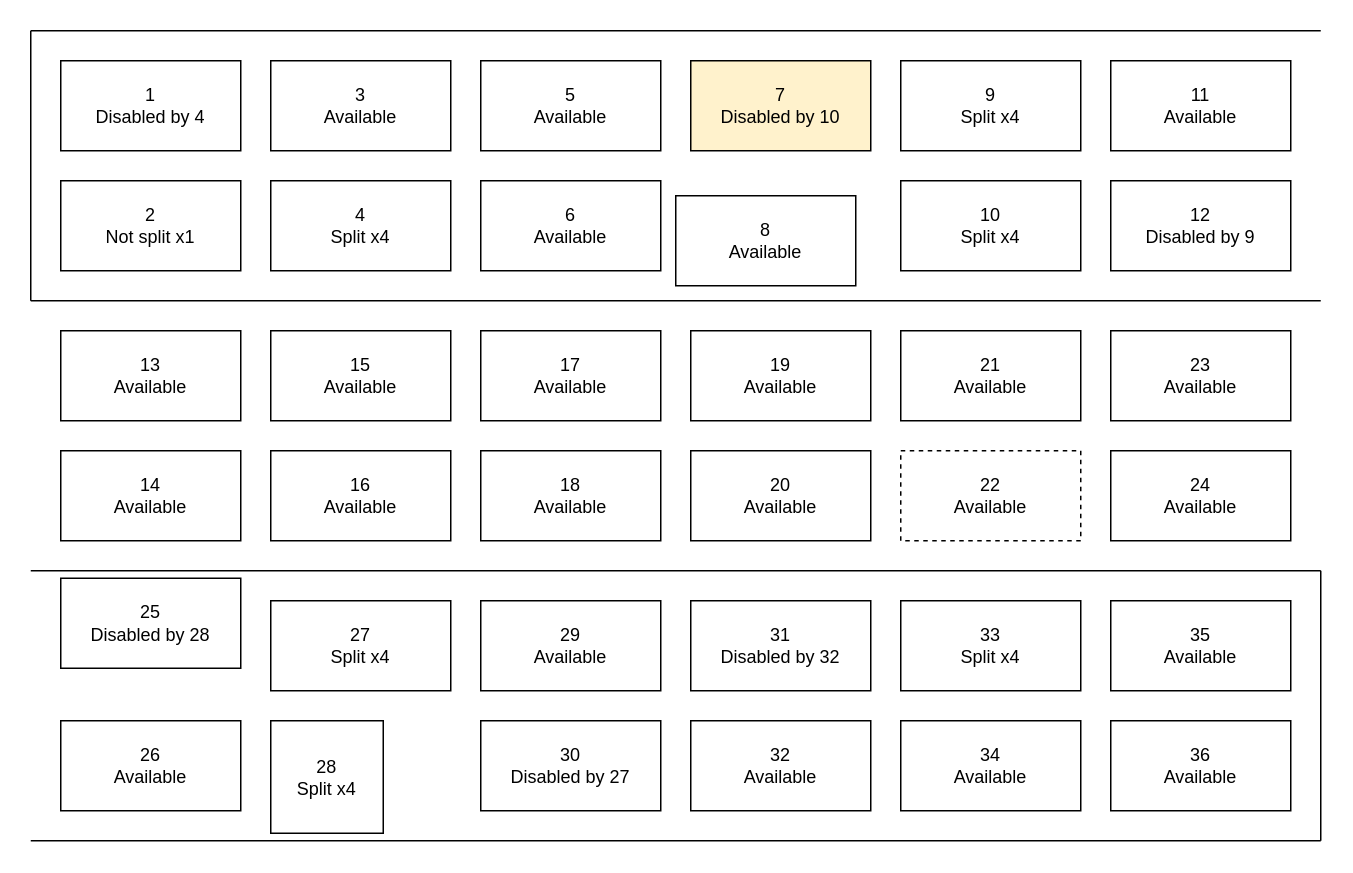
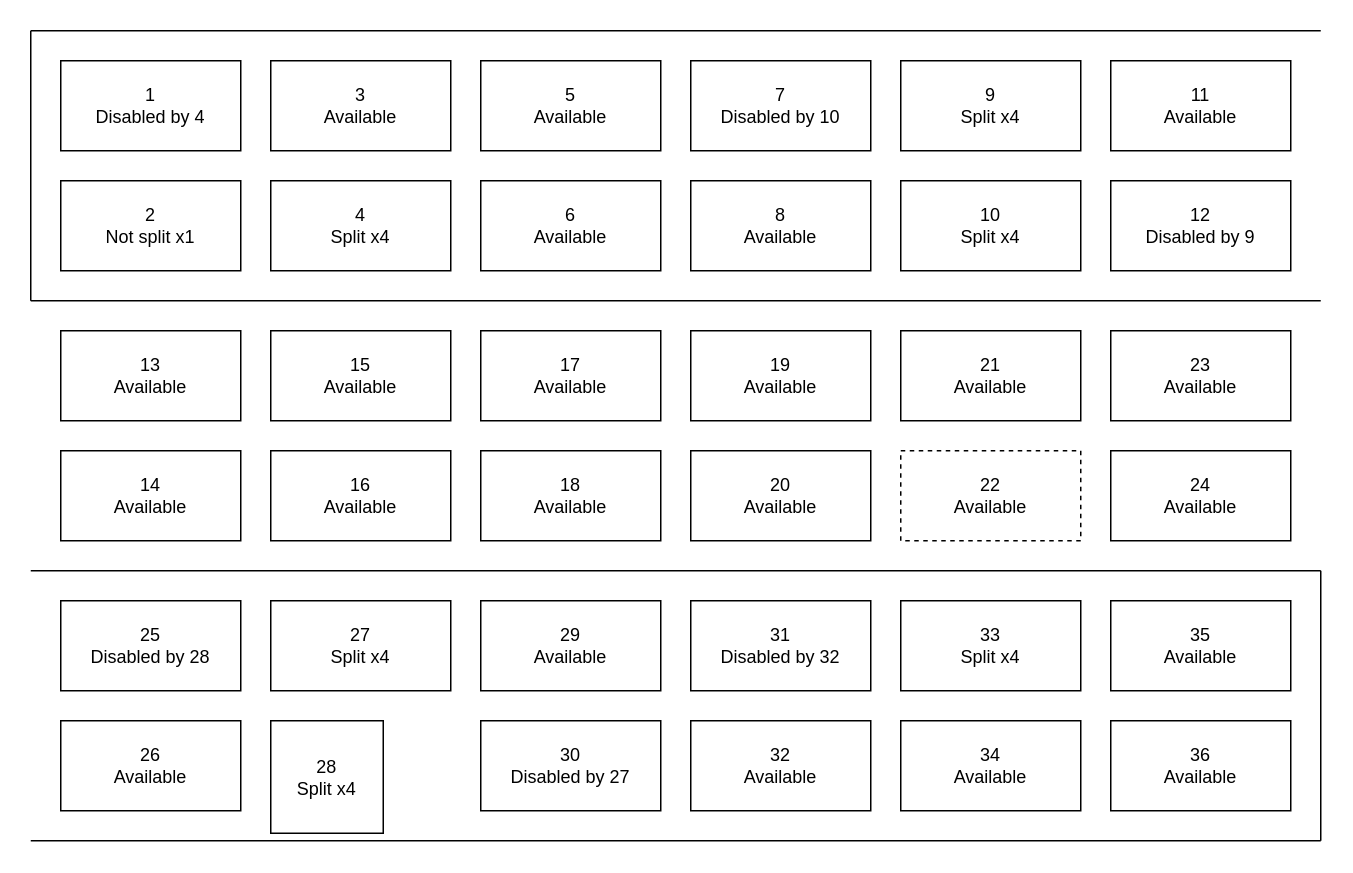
  <mxCell id="0" />
  <mxCell id="1" parent="0" />
  <mxCell id="2" value="" style="rounded=0;whiteSpace=wrap;html=1;strokeColor=none;" parent="1" vertex="1"><mxGeometry width="860" height="540" as="geometry" x="20" y="20" /></mxCell>
  <mxCell id="3" value="1&lt;br&gt;Disabled by 4" style="rounded=0;whiteSpace=wrap;html=1;perimeterSpacing=0;" parent="1" vertex="1"><mxGeometry x="40" y="40" width="120" height="60" as="geometry" /></mxCell>
  <mxCell id="4" value="3&lt;br&gt;Available" style="rounded=0;whiteSpace=wrap;html=1;" parent="1" vertex="1"><mxGeometry x="180" y="40" width="120" height="60" as="geometry" /></mxCell>
  <mxCell id="5" value="5&lt;br&gt;Available" style="rounded=0;whiteSpace=wrap;html=1;" parent="1" vertex="1"><mxGeometry x="320" y="40" width="120" height="60" as="geometry" /></mxCell>
- <mxCell id="6" value="7&lt;br&gt;Disabled by 10" style="rounded=0;whiteSpace=wrap;html=1;fillColor=#fff2cc;" parent="1" vertex="1"><mxGeometry x="460" y="40" width="120" height="60" as="geometry" /></mxCell>
+ <mxCell id="6" value="7&lt;br&gt;Disabled by 10" style="rounded=0;whiteSpace=wrap;html=1;" parent="1" vertex="1"><mxGeometry x="460" y="40" width="120" height="60" as="geometry" /></mxCell>
  <mxCell id="7" value="9&lt;br&gt;Split x4" style="rounded=0;whiteSpace=wrap;html=1;" parent="1" vertex="1"><mxGeometry x="600" y="40" width="120" height="60" as="geometry" /></mxCell>
  <mxCell id="8" value="11&lt;br&gt;Available" style="rounded=0;whiteSpace=wrap;html=1;" parent="1" vertex="1"><mxGeometry x="740" y="40" width="120" height="60" as="geometry" /></mxCell>
  <mxCell id="9" value="2&lt;br&gt;Not split x1" style="rounded=0;whiteSpace=wrap;html=1;" parent="1" vertex="1"><mxGeometry x="40" y="120" width="120" height="60" as="geometry" /></mxCell>
  <mxCell id="10" value="4&lt;br&gt;Split x4" style="rounded=0;whiteSpace=wrap;html=1;" parent="1" vertex="1"><mxGeometry x="180" y="120" width="120" height="60" as="geometry" /></mxCell>
  <mxCell id="11" value="6&lt;br&gt;Available" style="rounded=0;whiteSpace=wrap;html=1;" parent="1" vertex="1"><mxGeometry x="320" y="120" width="120" height="60" as="geometry" /></mxCell>
- <mxCell id="12" value="8&lt;br&gt;Available" style="rounded=0;whiteSpace=wrap;html=1;" parent="1" vertex="1"><mxGeometry x="450" y="130" width="120" height="60" as="geometry" /></mxCell>
+ <mxCell id="12" value="8&lt;br&gt;Available" style="rounded=0;whiteSpace=wrap;html=1;" parent="1" vertex="1"><mxGeometry x="460" y="120" width="120" height="60" as="geometry" /></mxCell>
  <mxCell id="13" value="10&lt;br&gt;Split x4" style="rounded=0;whiteSpace=wrap;html=1;" parent="1" vertex="1"><mxGeometry x="600" y="120" width="120" height="60" as="geometry" /></mxCell>
  <mxCell id="14" value="12&lt;br&gt;Disabled by 9" style="rounded=0;whiteSpace=wrap;html=1;" parent="1" vertex="1"><mxGeometry x="740" y="120" width="120" height="60" as="geometry" /></mxCell>
  <mxCell id="15" value="13&lt;br&gt;Available" style="rounded=0;whiteSpace=wrap;html=1;" parent="1" vertex="1"><mxGeometry x="40" y="220" width="120" height="60" as="geometry" /></mxCell>
  <mxCell id="16" value="15&lt;br&gt;Available" style="rounded=0;whiteSpace=wrap;html=1;" parent="1" vertex="1"><mxGeometry x="180" y="220" width="120" height="60" as="geometry" /></mxCell>
  <mxCell id="17" value="17&lt;br&gt;Available" style="rounded=0;whiteSpace=wrap;html=1;" parent="1" vertex="1"><mxGeometry x="320" y="220" width="120" height="60" as="geometry" /></mxCell>
  <mxCell id="18" value="19&lt;br&gt;Available" style="rounded=0;whiteSpace=wrap;html=1;" parent="1" vertex="1"><mxGeometry x="460" y="220" width="120" height="60" as="geometry" /></mxCell>
  <mxCell id="19" value="21&lt;br&gt;Available" style="rounded=0;whiteSpace=wrap;html=1;" parent="1" vertex="1"><mxGeometry x="600" y="220" width="120" height="60" as="geometry" /></mxCell>
  <mxCell id="20" value="23&lt;br&gt;Available" style="rounded=0;whiteSpace=wrap;html=1;" parent="1" vertex="1"><mxGeometry x="740" y="220" width="120" height="60" as="geometry" /></mxCell>
  <mxCell id="21" value="14&lt;br&gt;Available" style="rounded=0;whiteSpace=wrap;html=1;" parent="1" vertex="1"><mxGeometry x="40" y="300" width="120" height="60" as="geometry" /></mxCell>
  <mxCell id="22" value="16&lt;br&gt;Available" style="rounded=0;whiteSpace=wrap;html=1;" parent="1" vertex="1"><mxGeometry x="180" y="300" width="120" height="60" as="geometry" /></mxCell>
  <mxCell id="23" value="18&lt;br&gt;Available" style="rounded=0;whiteSpace=wrap;html=1;" parent="1" vertex="1"><mxGeometry x="320" y="300" width="120" height="60" as="geometry" /></mxCell>
  <mxCell id="24" value="20&lt;br&gt;Available" style="rounded=0;whiteSpace=wrap;html=1;" parent="1" vertex="1"><mxGeometry x="460" y="300" width="120" height="60" as="geometry" /></mxCell>
  <mxCell id="25" value="22&lt;br&gt;Available" style="rounded=0;whiteSpace=wrap;html=1;dashed=1;" parent="1" vertex="1"><mxGeometry x="600" y="300" width="120" height="60" as="geometry" /></mxCell>
  <mxCell id="26" value="24&lt;br&gt;Available" style="rounded=0;whiteSpace=wrap;html=1;" parent="1" vertex="1"><mxGeometry x="740" y="300" width="120" height="60" as="geometry" /></mxCell>
- <mxCell id="27" value="25&lt;br&gt;Disabled by 28" style="rounded=0;whiteSpace=wrap;html=1;" parent="1" vertex="1"><mxGeometry x="40" y="385" width="120" height="60" as="geometry" /></mxCell>
+ <mxCell id="27" value="25&lt;br&gt;Disabled by 28" style="rounded=0;whiteSpace=wrap;html=1;" parent="1" vertex="1"><mxGeometry x="40" y="400" width="120" height="60" as="geometry" /></mxCell>
  <mxCell id="28" value="27&lt;br&gt;Split x4" style="rounded=0;whiteSpace=wrap;html=1;" parent="1" vertex="1"><mxGeometry x="180" y="400" width="120" height="60" as="geometry" /></mxCell>
  <mxCell id="29" value="29&lt;br&gt;Available" style="rounded=0;whiteSpace=wrap;html=1;" parent="1" vertex="1"><mxGeometry x="320" y="400" width="120" height="60" as="geometry" /></mxCell>
  <mxCell id="30" value="31&lt;br&gt;Disabled by 32" style="rounded=0;whiteSpace=wrap;html=1;" parent="1" vertex="1"><mxGeometry x="460" y="400" width="120" height="60" as="geometry" /></mxCell>
  <mxCell id="31" value="33&lt;br&gt;Split x4" style="rounded=0;whiteSpace=wrap;html=1;" parent="1" vertex="1"><mxGeometry x="600" y="400" width="120" height="60" as="geometry" /></mxCell>
  <mxCell id="32" value="35&lt;br&gt;Available" style="rounded=0;whiteSpace=wrap;html=1;" parent="1" vertex="1"><mxGeometry x="740" y="400" width="120" height="60" as="geometry" /></mxCell>
  <mxCell id="33" value="26&lt;br&gt;Available" style="rounded=0;whiteSpace=wrap;html=1;" parent="1" vertex="1"><mxGeometry x="40" y="480" width="120" height="60" as="geometry" /></mxCell>
  <mxCell id="34" value="28&lt;br&gt;Split x4" style="rounded=0;whiteSpace=wrap;html=1;" parent="1" vertex="1"><mxGeometry x="180" y="480" width="75" height="75" as="geometry" /></mxCell>
  <mxCell id="35" value="30&lt;br&gt;Disabled by 27" style="rounded=0;whiteSpace=wrap;html=1;" parent="1" vertex="1"><mxGeometry x="320" y="480" width="120" height="60" as="geometry" /></mxCell>
  <mxCell id="36" value="32&lt;br&gt;Available" style="rounded=0;whiteSpace=wrap;html=1;" parent="1" vertex="1"><mxGeometry x="460" y="480" width="120" height="60" as="geometry" /></mxCell>
  <mxCell id="37" value="34&lt;br&gt;Available" style="rounded=0;whiteSpace=wrap;html=1;" parent="1" vertex="1"><mxGeometry x="600" y="480" width="120" height="60" as="geometry" /></mxCell>
  <mxCell id="38" value="36&lt;br&gt;Available" style="rounded=0;whiteSpace=wrap;html=1;" parent="1" vertex="1"><mxGeometry x="740" y="480" width="120" height="60" as="geometry" /></mxCell>
  <mxCell id="39" value="" style="endArrow=none;html=1;rounded=0;" parent="1" edge="1"><mxGeometry width="50" height="50" relative="1" as="geometry"><mxPoint as="sourcePoint" x="20" y="20" /><mxPoint x="880" as="targetPoint" y="20" /></mxGeometry></mxCell>
  <mxCell id="40" value="" style="endArrow=none;html=1;rounded=0;" parent="1" edge="1"><mxGeometry width="50" height="50" relative="1" as="geometry"><mxPoint y="200" as="sourcePoint" x="20" /><mxPoint x="880" y="200" as="targetPoint" /></mxGeometry></mxCell>
  <mxCell id="41" value="" style="endArrow=none;html=1;rounded=0;" parent="1" edge="1"><mxGeometry width="50" height="50" relative="1" as="geometry"><mxPoint y="200" as="sourcePoint" x="20" /><mxPoint as="targetPoint" x="20" y="20" /></mxGeometry></mxCell>
  <mxCell id="42" value="" style="endArrow=none;html=1;rounded=0;" parent="1" edge="1"><mxGeometry width="50" height="50" relative="1" as="geometry"><mxPoint y="380" as="sourcePoint" x="20" /><mxPoint x="880" y="380" as="targetPoint" /></mxGeometry></mxCell>
  <mxCell id="43" value="" style="endArrow=none;html=1;rounded=0;" parent="1" edge="1"><mxGeometry width="50" height="50" relative="1" as="geometry"><mxPoint y="560" as="sourcePoint" x="20" /><mxPoint x="880" y="560" as="targetPoint" /></mxGeometry></mxCell>
  <mxCell id="44" value="" style="endArrow=none;html=1;rounded=0;" parent="1" edge="1"><mxGeometry width="50" height="50" relative="1" as="geometry"><mxPoint x="880" y="560" as="sourcePoint" /><mxPoint x="880" y="380" as="targetPoint" /></mxGeometry></mxCell>
